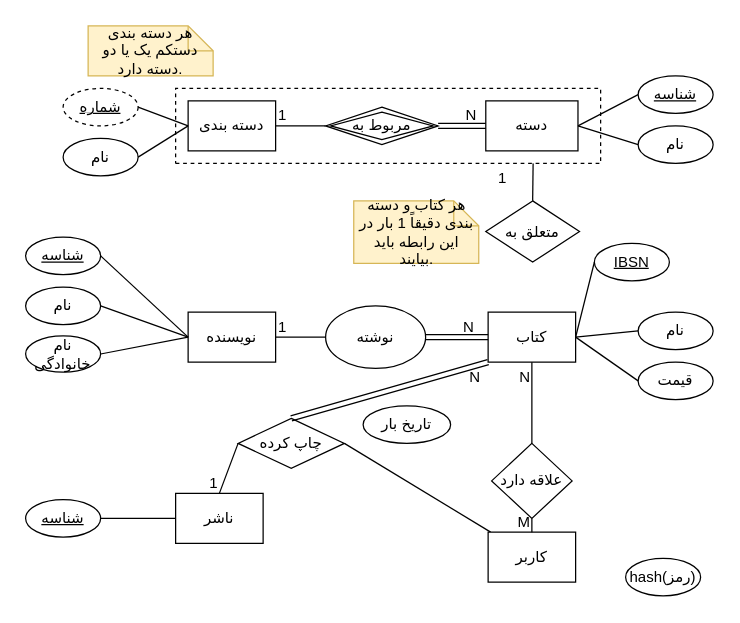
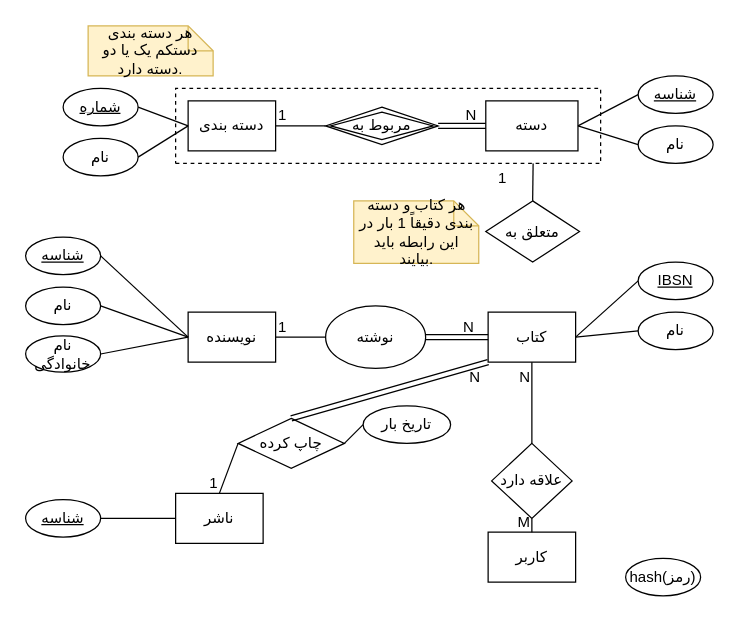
  <mxCell id="0" />
  <mxCell id="1" parent="0" />
  <mxCell id="2" value="کتاب" style="rounded=0;whiteSpace=wrap;html=1;" vertex="1" parent="1"><mxGeometry x="390" y="249" width="70" height="40" as="geometry" /></mxCell>
  <mxCell id="3" value="نویسنده" style="rounded=0;whiteSpace=wrap;html=1;" vertex="1" parent="1"><mxGeometry x="150" y="249" width="70" height="40" as="geometry" /></mxCell>
  <mxCell id="4" value="نوشته" style="ellipse;whiteSpace=wrap;html=1;" vertex="1" parent="1"><mxGeometry x="260" y="244" width="80" height="50" as="geometry" /></mxCell>
  <mxCell id="5" value="" style="shape=link;html=1;rounded=0;exitX=1;exitY=0.5;exitDx=0;exitDy=0;entryX=0;entryY=0.5;entryDx=0;entryDy=0;" edge="1" parent="1" source="4" target="2"><mxGeometry relative="1" as="geometry"><mxPoint x="220" y="339" as="sourcePoint" /><mxPoint x="380" y="339" as="targetPoint" /></mxGeometry></mxCell>
  <mxCell id="6" value="N" style="resizable=0;html=1;whiteSpace=wrap;align=right;verticalAlign=bottom;" connectable="0" vertex="1" parent="5"><mxGeometry x="1" relative="1" as="geometry"><mxPoint x="-10" as="offset" /></mxGeometry></mxCell>
  <mxCell id="7" value="" style="endArrow=none;html=1;rounded=0;entryX=1;entryY=0.5;entryDx=0;entryDy=0;exitX=0;exitY=0.5;exitDx=0;exitDy=0;" edge="1" parent="1" source="4" target="3"><mxGeometry relative="1" as="geometry"><mxPoint x="220" y="339" as="sourcePoint" /><mxPoint x="380" y="339" as="targetPoint" /></mxGeometry></mxCell>
  <mxCell id="8" value="1" style="resizable=0;html=1;whiteSpace=wrap;align=right;verticalAlign=bottom;" connectable="0" vertex="1" parent="7"><mxGeometry x="1" relative="1" as="geometry"><mxPoint x="10" as="offset" /></mxGeometry></mxCell>
- <mxCell id="9" value="IBSN" style="ellipse;whiteSpace=wrap;html=1;align=center;fontStyle=4;" vertex="1" parent="1"><mxGeometry x="475" y="194" width="60" height="30" as="geometry" /></mxCell>
+ <mxCell id="9" value="IBSN" style="ellipse;whiteSpace=wrap;html=1;align=center;fontStyle=4;" vertex="1" parent="1"><mxGeometry x="510" y="209" width="60" height="30" as="geometry" /></mxCell>
  <mxCell id="10" value="نام" style="ellipse;whiteSpace=wrap;html=1;align=center;" vertex="1" parent="1"><mxGeometry x="510" y="249" width="60" height="30" as="geometry" /></mxCell>
- <mxCell id="11" value="قیمت" style="ellipse;whiteSpace=wrap;html=1;align=center;" vertex="1" parent="1"><mxGeometry x="510" y="289" width="60" height="30" as="geometry" /></mxCell>
  <mxCell id="12" value="ناشر" style="whiteSpace=wrap;html=1;align=center;" vertex="1" parent="1"><mxGeometry x="140" y="394" width="70" height="40" as="geometry" /></mxCell>
  <mxCell id="13" value="چاپ کرده" style="shape=rhombus;perimeter=rhombusPerimeter;whiteSpace=wrap;html=1;align=center;" vertex="1" parent="1"><mxGeometry x="190" y="334" width="85" height="40" as="geometry" /></mxCell>
  <mxCell id="14" value="" style="endArrow=none;html=1;rounded=0;exitX=0;exitY=0.5;exitDx=0;exitDy=0;entryX=0.5;entryY=0;entryDx=0;entryDy=0;" edge="1" parent="1" source="13" target="12"><mxGeometry relative="1" as="geometry"><mxPoint x="200" y="379" as="sourcePoint" /><mxPoint x="360" y="379" as="targetPoint" /></mxGeometry></mxCell>
  <mxCell id="15" value="1" style="resizable=0;html=1;whiteSpace=wrap;align=right;verticalAlign=bottom;" connectable="0" vertex="1" parent="14"><mxGeometry x="1" relative="1" as="geometry" /></mxCell>
  <mxCell id="16" value="" style="shape=link;html=1;rounded=0;entryX=0;entryY=1;entryDx=0;entryDy=0;exitX=0.5;exitY=0;exitDx=0;exitDy=0;" edge="1" parent="1" source="13" target="2"><mxGeometry relative="1" as="geometry"><mxPoint x="200" y="379" as="sourcePoint" /><mxPoint x="360" y="379" as="targetPoint" /></mxGeometry></mxCell>
  <mxCell id="17" value="N" style="resizable=0;html=1;whiteSpace=wrap;align=right;verticalAlign=bottom;" connectable="0" vertex="1" parent="16"><mxGeometry x="1" relative="1" as="geometry"><mxPoint x="-5" y="20" as="offset" /></mxGeometry></mxCell>
  <mxCell id="18" value="&lt;div&gt;شناسه&lt;/div&gt;" style="ellipse;whiteSpace=wrap;html=1;align=center;fontStyle=4;" vertex="1" parent="1"><mxGeometry x="20" y="399" width="60" height="30" as="geometry" /></mxCell>
  <mxCell id="19" value="&lt;div&gt;شناسه&lt;/div&gt;" style="ellipse;whiteSpace=wrap;html=1;align=center;fontStyle=4;" vertex="1" parent="1"><mxGeometry x="20" y="189" width="60" height="30" as="geometry" /></mxCell>
  <mxCell id="20" value="نام" style="ellipse;whiteSpace=wrap;html=1;align=center;" vertex="1" parent="1"><mxGeometry x="20" y="229" width="60" height="30" as="geometry" /></mxCell>
  <mxCell id="21" value="" style="endArrow=none;html=1;rounded=0;exitX=0;exitY=0.5;exitDx=0;exitDy=0;entryX=1;entryY=0.5;entryDx=0;entryDy=0;" edge="1" parent="1" source="12" target="18"><mxGeometry relative="1" as="geometry"><mxPoint x="280" y="389" as="sourcePoint" /><mxPoint x="440" y="389" as="targetPoint" /></mxGeometry></mxCell>
  <mxCell id="22" value="تاریخ بار" style="ellipse;whiteSpace=wrap;html=1;align=center;" vertex="1" parent="1"><mxGeometry x="290" y="324" width="70" height="30" as="geometry" /></mxCell>
- <mxCell id="23" value="" style="endArrow=none;html=1;rounded=0;exitX=1;exitY=0.5;exitDx=0;exitDy=0;" edge="1" parent="1" source="13" target="44"><mxGeometry relative="1" as="geometry"><mxPoint x="290" y="299" as="sourcePoint" /><mxPoint x="450" y="299" as="targetPoint" /></mxGeometry></mxCell>
+ <mxCell id="23" value="" style="endArrow=none;html=1;rounded=0;entryX=0;entryY=0.5;entryDx=0;entryDy=0;exitX=1;exitY=0.5;exitDx=0;exitDy=0;" edge="1" parent="1" source="13" target="22"><mxGeometry relative="1" as="geometry"><mxPoint x="290" y="299" as="sourcePoint" /><mxPoint x="450" y="299" as="targetPoint" /></mxGeometry></mxCell>
  <mxCell id="24" value="" style="endArrow=none;html=1;rounded=0;entryX=0;entryY=0.5;entryDx=0;entryDy=0;exitX=1;exitY=0.5;exitDx=0;exitDy=0;" edge="1" parent="1" source="2" target="9"><mxGeometry relative="1" as="geometry"><mxPoint x="290" y="299" as="sourcePoint" /><mxPoint x="450" y="299" as="targetPoint" /></mxGeometry></mxCell>
  <mxCell id="25" value="" style="endArrow=none;html=1;rounded=0;entryX=0;entryY=0.5;entryDx=0;entryDy=0;exitX=1;exitY=0.5;exitDx=0;exitDy=0;" edge="1" parent="1" source="2" target="10"><mxGeometry relative="1" as="geometry"><mxPoint x="290" y="299" as="sourcePoint" /><mxPoint x="450" y="299" as="targetPoint" /></mxGeometry></mxCell>
  <mxCell id="26" value="دسته" style="whiteSpace=wrap;html=1;align=center;" vertex="1" parent="1"><mxGeometry x="388.13" y="80" width="73.75" height="40" as="geometry" /></mxCell>
  <mxCell id="27" value="دسته بندی" style="whiteSpace=wrap;html=1;align=center;" vertex="1" parent="1"><mxGeometry x="150" y="80" width="70" height="40" as="geometry" /></mxCell>
  <mxCell id="28" value="" style="shape=link;html=1;rounded=0;exitX=1;exitY=0.5;exitDx=0;exitDy=0;entryX=0;entryY=0.5;entryDx=0;entryDy=0;" edge="1" parent="1" source="30" target="26"><mxGeometry relative="1" as="geometry"><mxPoint x="345" y="100" as="sourcePoint" /><mxPoint x="430" y="150" as="targetPoint" /></mxGeometry></mxCell>
  <mxCell id="29" value="N" style="resizable=0;html=1;whiteSpace=wrap;align=right;verticalAlign=bottom;" connectable="0" vertex="1" parent="28"><mxGeometry x="1" relative="1" as="geometry"><mxPoint x="-6" as="offset" /></mxGeometry></mxCell>
  <mxCell id="30" value="مربوط به" style="shape=rhombus;double=1;perimeter=rhombusPerimeter;whiteSpace=wrap;html=1;align=center;" vertex="1" parent="1"><mxGeometry x="260" y="85" width="90" height="30" as="geometry" /></mxCell>
  <mxCell id="31" value="" style="endArrow=none;html=1;rounded=0;entryX=1;entryY=0.5;entryDx=0;entryDy=0;exitX=0;exitY=0.5;exitDx=0;exitDy=0;" edge="1" parent="1" source="30" target="27"><mxGeometry relative="1" as="geometry"><mxPoint x="270" y="150" as="sourcePoint" /><mxPoint x="430" y="150" as="targetPoint" /></mxGeometry></mxCell>
  <mxCell id="32" value="1" style="resizable=0;html=1;whiteSpace=wrap;align=right;verticalAlign=bottom;" connectable="0" vertex="1" parent="31"><mxGeometry x="1" relative="1" as="geometry"><mxPoint x="10" as="offset" /></mxGeometry></mxCell>
  <mxCell id="33" value="هر دسته بندی دستکم یک یا دو دسته دارد." style="shape=note;size=20;whiteSpace=wrap;html=1;fillColor=#fff2cc;strokeColor=#d6b656;" vertex="1" parent="1"><mxGeometry x="70" y="20" width="100" height="40" as="geometry" /></mxCell>
  <mxCell id="34" value="متعلق به" style="shape=rhombus;perimeter=rhombusPerimeter;whiteSpace=wrap;html=1;align=center;" vertex="1" parent="1"><mxGeometry x="388.13" y="160" width="74.99" height="49" as="geometry" /></mxCell>
  <mxCell id="35" value="" style="endArrow=none;dashed=1;html=1;rounded=0;" edge="1" parent="1"><mxGeometry width="50" height="50" relative="1" as="geometry"><mxPoint x="140" y="130" as="sourcePoint" /><mxPoint x="140" y="130" as="targetPoint" /><Array as="points"><mxPoint x="480" y="130" /><mxPoint x="480" y="70" /><mxPoint x="140" y="70" /></Array></mxGeometry></mxCell>
  <mxCell id="36" value="" style="endArrow=none;html=1;rounded=0;exitX=0.5;exitY=0;exitDx=0;exitDy=0;" edge="1" parent="1" source="34"><mxGeometry relative="1" as="geometry"><mxPoint x="260" y="160" as="sourcePoint" /><mxPoint x="426" y="130" as="targetPoint" /></mxGeometry></mxCell>
  <mxCell id="37" value="1" style="resizable=0;html=1;whiteSpace=wrap;align=right;verticalAlign=bottom;" connectable="0" vertex="1" parent="36"><mxGeometry x="1" relative="1" as="geometry"><mxPoint x="-20" y="20" as="offset" /></mxGeometry></mxCell>
  <mxCell id="38" value="هر کتاب و دسته بندی دقیقاً 1 بار در این رابطه باید بیایند." style="shape=note;size=20;whiteSpace=wrap;html=1;fillColor=#fff2cc;strokeColor=#d6b656;" vertex="1" parent="1"><mxGeometry x="282.5" y="160" width="100" height="50" as="geometry" /></mxCell>
  <mxCell id="39" value="" style="endArrow=none;html=1;rounded=0;entryX=0;entryY=0.5;entryDx=0;entryDy=0;exitX=1;exitY=0.5;exitDx=0;exitDy=0;" edge="1" parent="1" source="19" target="3"><mxGeometry relative="1" as="geometry"><mxPoint x="140" y="280" as="sourcePoint" /><mxPoint x="300" y="280" as="targetPoint" /></mxGeometry></mxCell>
  <mxCell id="40" value="" style="endArrow=none;html=1;rounded=0;entryX=0;entryY=0.5;entryDx=0;entryDy=0;exitX=1;exitY=0.5;exitDx=0;exitDy=0;" edge="1" parent="1" source="20" target="3"><mxGeometry relative="1" as="geometry"><mxPoint x="140" y="280" as="sourcePoint" /><mxPoint x="300" y="280" as="targetPoint" /></mxGeometry></mxCell>
  <mxCell id="41" value="نام خانوادگی" style="ellipse;whiteSpace=wrap;html=1;align=center;" vertex="1" parent="1"><mxGeometry x="20" y="268" width="60" height="29" as="geometry" /></mxCell>
  <mxCell id="42" value="" style="endArrow=none;html=1;rounded=0;entryX=0;entryY=0.5;entryDx=0;entryDy=0;exitX=1;exitY=0.5;exitDx=0;exitDy=0;" edge="1" parent="1" source="41" target="3"><mxGeometry relative="1" as="geometry"><mxPoint x="140" y="280" as="sourcePoint" /><mxPoint x="300" y="280" as="targetPoint" /></mxGeometry></mxCell>
- <mxCell id="43" value="" style="endArrow=none;html=1;rounded=0;entryX=0;entryY=0.5;entryDx=0;entryDy=0;exitX=1;exitY=0.5;exitDx=0;exitDy=0;" edge="1" parent="1" source="2" target="11"><mxGeometry relative="1" as="geometry"><mxPoint x="330" y="280" as="sourcePoint" /><mxPoint x="490" y="280" as="targetPoint" /></mxGeometry></mxCell>
  <mxCell id="44" value="کاربر" style="whiteSpace=wrap;html=1;align=center;" vertex="1" parent="1"><mxGeometry x="390" y="425" width="70" height="40" as="geometry" /></mxCell>
- <mxCell id="45" value="شماره" style="ellipse;whiteSpace=wrap;html=1;align=center;fontStyle=4;dashed=1;" vertex="1" parent="1"><mxGeometry x="50" y="70" width="60" height="30" as="geometry" /></mxCell>
+ <mxCell id="45" value="شماره" style="ellipse;whiteSpace=wrap;html=1;align=center;fontStyle=4;" vertex="1" parent="1"><mxGeometry x="50" y="70" width="60" height="30" as="geometry" /></mxCell>
  <mxCell id="46" value="&lt;div&gt;شناسه&lt;/div&gt;" style="ellipse;whiteSpace=wrap;html=1;align=center;fontStyle=4;" vertex="1" parent="1"><mxGeometry x="510" y="60" width="60" height="30" as="geometry" /></mxCell>
  <mxCell id="47" value="نام" style="ellipse;whiteSpace=wrap;html=1;align=center;" vertex="1" parent="1"><mxGeometry x="50" y="110" width="60" height="30" as="geometry" /></mxCell>
  <mxCell id="48" value="نام" style="ellipse;whiteSpace=wrap;html=1;align=center;" vertex="1" parent="1"><mxGeometry x="510" y="100" width="60" height="30" as="geometry" /></mxCell>
  <mxCell id="49" value="" style="endArrow=none;html=1;rounded=0;entryX=0;entryY=0.5;entryDx=0;entryDy=0;exitX=1;exitY=0.5;exitDx=0;exitDy=0;" edge="1" parent="1" source="26" target="48"><mxGeometry relative="1" as="geometry"><mxPoint x="330" y="220" as="sourcePoint" /><mxPoint x="490" y="220" as="targetPoint" /></mxGeometry></mxCell>
  <mxCell id="50" value="" style="endArrow=none;html=1;rounded=0;entryX=0;entryY=0.5;entryDx=0;entryDy=0;exitX=1;exitY=0.5;exitDx=0;exitDy=0;" edge="1" parent="1" source="26" target="46"><mxGeometry relative="1" as="geometry"><mxPoint x="330" y="220" as="sourcePoint" /><mxPoint x="490" y="220" as="targetPoint" /></mxGeometry></mxCell>
  <mxCell id="51" value="" style="endArrow=none;html=1;rounded=0;entryX=0;entryY=0.5;entryDx=0;entryDy=0;exitX=1;exitY=0.5;exitDx=0;exitDy=0;" edge="1" parent="1" source="45" target="27"><mxGeometry relative="1" as="geometry"><mxPoint x="330" y="220" as="sourcePoint" /><mxPoint x="490" y="220" as="targetPoint" /></mxGeometry></mxCell>
  <mxCell id="52" value="" style="endArrow=none;html=1;rounded=0;entryX=0;entryY=0.5;entryDx=0;entryDy=0;exitX=1;exitY=0.5;exitDx=0;exitDy=0;" edge="1" parent="1" source="47" target="27"><mxGeometry relative="1" as="geometry"><mxPoint x="330" y="220" as="sourcePoint" /><mxPoint x="490" y="220" as="targetPoint" /></mxGeometry></mxCell>
  <mxCell id="53" value="hash(رمز)" style="ellipse;whiteSpace=wrap;html=1;align=center;" vertex="1" parent="1"><mxGeometry x="500" y="446" width="60" height="30" as="geometry" /></mxCell>
  <mxCell id="54" value="علاقه دارد" style="shape=rhombus;perimeter=rhombusPerimeter;whiteSpace=wrap;html=1;align=center;" vertex="1" parent="1"><mxGeometry x="392.82" y="354" width="64.37" height="60" as="geometry" /></mxCell>
  <mxCell id="55" value="" style="endArrow=none;html=1;rounded=0;entryX=0.5;entryY=1;entryDx=0;entryDy=0;exitX=0.5;exitY=0;exitDx=0;exitDy=0;" edge="1" parent="1" source="54" target="2"><mxGeometry relative="1" as="geometry"><mxPoint x="240" y="330" as="sourcePoint" /><mxPoint x="400" y="330" as="targetPoint" /></mxGeometry></mxCell>
  <mxCell id="56" value="N" style="resizable=0;html=1;whiteSpace=wrap;align=right;verticalAlign=bottom;" connectable="0" vertex="1" parent="55"><mxGeometry x="1" relative="1" as="geometry"><mxPoint y="20" as="offset" /></mxGeometry></mxCell>
  <mxCell id="57" value="" style="endArrow=none;html=1;rounded=0;entryX=0.5;entryY=0;entryDx=0;entryDy=0;exitX=0.5;exitY=1;exitDx=0;exitDy=0;" edge="1" parent="1" source="54" target="44"><mxGeometry relative="1" as="geometry"><mxPoint x="240" y="330" as="sourcePoint" /><mxPoint x="400" y="330" as="targetPoint" /></mxGeometry></mxCell>
  <mxCell id="58" value="M" style="resizable=0;html=1;whiteSpace=wrap;align=right;verticalAlign=bottom;" connectable="0" vertex="1" parent="57"><mxGeometry x="1" relative="1" as="geometry" /></mxCell>
